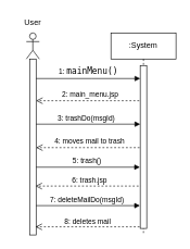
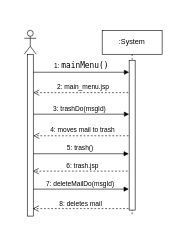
  <mxCell id="0" />
  <mxCell id="1" parent="0" />
  <mxCell id="2" value="7: deleteMailDo(msgId)" style="html=1;verticalAlign=bottom;endArrow=block;curved=0;rounded=0;" parent="1" edge="1"><mxGeometry x="0.002" width="80" relative="1" as="geometry"><mxPoint x="52" y="315" as="sourcePoint" /><mxPoint x="214.5" y="315" as="targetPoint" /><mxPoint as="offset" /></mxGeometry></mxCell>
  <mxCell id="3" value="6: trash.jsp" style="html=1;verticalAlign=bottom;endArrow=open;dashed=1;endSize=8;curved=0;rounded=0;" parent="1" edge="1"><mxGeometry x="0.002" relative="1" as="geometry"><mxPoint x="218.5" y="285" as="sourcePoint" /><mxPoint x="54" y="285" as="targetPoint" /><mxPoint as="offset" /></mxGeometry></mxCell>
  <mxCell id="4" value="5: trash()" style="html=1;verticalAlign=bottom;endArrow=block;curved=0;rounded=0;" parent="1" edge="1"><mxGeometry width="80" relative="1" as="geometry"><mxPoint x="51" y="256" as="sourcePoint" /><mxPoint x="214.5" y="256" as="targetPoint" /></mxGeometry></mxCell>
  <mxCell id="5" value="4: moves mail to trash" style="html=1;verticalAlign=bottom;endArrow=open;dashed=1;endSize=8;curved=0;rounded=0;" parent="1" edge="1"><mxGeometry x="0.004" relative="1" as="geometry"><mxPoint x="220" y="226" as="sourcePoint" /><mxPoint x="55" y="226" as="targetPoint" /><mxPoint as="offset" /></mxGeometry></mxCell>
  <mxCell id="6" value="3: trashDo(msgId)" style="html=1;verticalAlign=bottom;endArrow=block;curved=0;rounded=0;" parent="1" edge="1"><mxGeometry x="-0.001" width="80" relative="1" as="geometry"><mxPoint x="50" y="190" as="sourcePoint" /><mxPoint x="215" y="190" as="targetPoint" /><mxPoint as="offset" /></mxGeometry></mxCell>
  <mxCell id="7" value="" style="shape=umlLifeline;perimeter=lifelinePerimeter;whiteSpace=wrap;html=1;container=1;dropTarget=0;collapsible=0;recursiveResize=0;outlineConnect=0;portConstraint=eastwest;newEdgeStyle={&quot;curved&quot;:0,&quot;rounded&quot;:0};participant=umlActor;" parent="1" vertex="1"><mxGeometry x="40" y="50" width="20" height="310" as="geometry" /></mxCell>
  <mxCell id="8" value="" style="html=1;points=[[0,0,0,0,5],[0,1,0,0,-5],[1,0,0,0,5],[1,1,0,0,-5]];perimeter=orthogonalPerimeter;outlineConnect=0;targetShapes=umlLifeline;portConstraint=eastwest;newEdgeStyle={&quot;curved&quot;:0,&quot;rounded&quot;:0};" parent="7" vertex="1"><mxGeometry x="5" y="40" width="10" height="270" as="geometry" /></mxCell>
- <mxCell id="9" value="User" style="text;html=1;align=center;verticalAlign=middle;whiteSpace=wrap;rounded=0;" parent="1" vertex="1"><mxGeometry x="20" y="20" width="60" height="30" as="geometry" /></mxCell>
  <mxCell id="10" value="&lt;span style=&quot;background-color: rgb(255, 255, 255);&quot;&gt;1:&amp;nbsp;&lt;span style=&quot;font-family: &amp;quot;JetBrains Mono&amp;quot;, monospace; font-size: 9.8pt;&quot;&gt;mainMenu()&lt;/span&gt;&lt;/span&gt;" style="html=1;verticalAlign=bottom;endArrow=block;curved=0;rounded=0;" parent="1" source="8" target="13" edge="1"><mxGeometry width="80" relative="1" as="geometry"><mxPoint x="60" y="110" as="sourcePoint" /><mxPoint x="160" y="110" as="targetPoint" /><Array as="points"><mxPoint x="140" y="120" /></Array><mxPoint as="offset" /></mxGeometry></mxCell>
  <mxCell id="11" value="2: main_menu.jsp" style="html=1;verticalAlign=bottom;endArrow=open;dashed=1;endSize=8;curved=0;rounded=0;" parent="1" edge="1"><mxGeometry x="0.002" relative="1" as="geometry"><mxPoint x="219.5" y="154" as="sourcePoint" /><mxPoint x="55" y="154" as="targetPoint" /><mxPoint as="offset" /></mxGeometry></mxCell>
  <mxCell id="12" value=":System" style="shape=umlLifeline;perimeter=lifelinePerimeter;whiteSpace=wrap;html=1;container=1;dropTarget=0;collapsible=0;recursiveResize=0;outlineConnect=0;portConstraint=eastwest;newEdgeStyle={&quot;edgeStyle&quot;:&quot;elbowEdgeStyle&quot;,&quot;elbow&quot;:&quot;vertical&quot;,&quot;curved&quot;:0,&quot;rounded&quot;:0};" parent="1" vertex="1"><mxGeometry x="170" y="50" width="100" height="310" as="geometry" /></mxCell>
  <mxCell id="13" value="" style="html=1;points=[[0,0,0,0,5],[0,1,0,0,-5],[1,0,0,0,5],[1,1,0,0,-5]];perimeter=orthogonalPerimeter;outlineConnect=0;targetShapes=umlLifeline;portConstraint=eastwest;newEdgeStyle={&quot;curved&quot;:0,&quot;rounded&quot;:0};" parent="12" vertex="1"><mxGeometry x="45" y="50" width="10" height="250" as="geometry" /></mxCell>
  <mxCell id="14" value="8: deletes mail" style="html=1;verticalAlign=bottom;endArrow=open;dashed=1;endSize=8;curved=0;rounded=0;" parent="1" edge="1"><mxGeometry x="0.0" relative="1" as="geometry"><mxPoint x="214" y="347.52" as="sourcePoint" /><mxPoint x="54.024" y="347.52" as="targetPoint" /><mxPoint as="offset" /></mxGeometry></mxCell>
